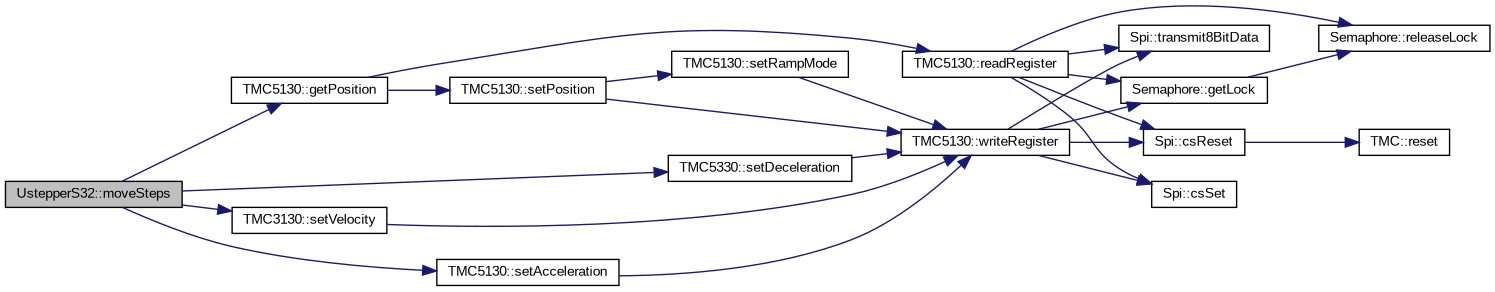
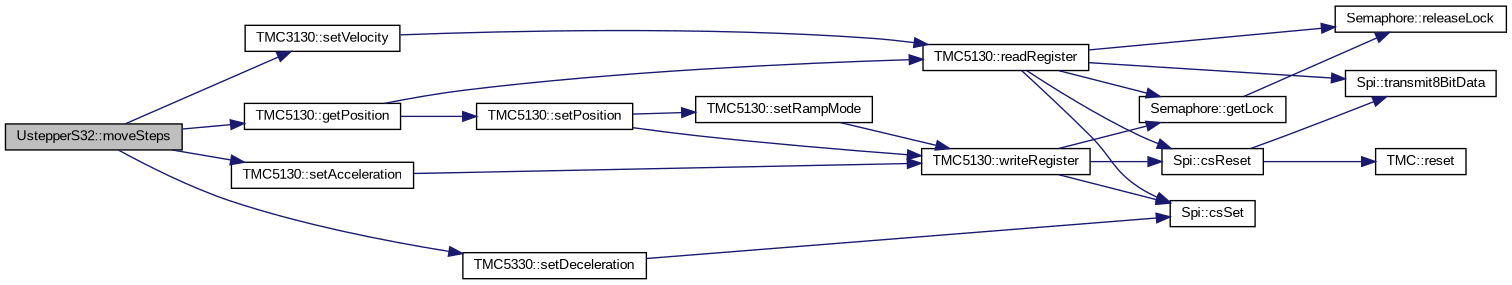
  digraph {
    fontname="Liberation Sans"
    rankdir=LR
    node [color=black fillcolor=white fontname="Liberation Sans" fontsize=10 shape=record style=filled]
    edge [color=midnightblue fontname="Liberation Sans" fontsize=10 labelfontname=Helvetica labelfontsize=10 style=solid]
    n1 [fillcolor=grey75 fontcolor=black height=0.2 label="UstepperS32::moveSteps" width=0.4]
    n2 [height=0.2 label="TMC5130::getPosition" width=0.4]
    n3 [height=0.2 label="TMC5130::setAcceleration" width=0.4]
    n4 [height=0.2 label="TMC5330::setDeceleration" width=0.4]
    n5 [height=0.2 label="TMC3130::setVelocity" width=0.4]
    n6 [height=0.2 label="TMC5130::setPosition" width=0.4]
    n7 [height=0.2 label="TMC5130::readRegister" width=0.4]
    n8 [height=0.2 label="TMC5130::writeRegister" width=0.4]
    n9 [height=0.2 label="TMC5130::setRampMode" width=0.4]
    n10 [height=0.2 label="Spi::csReset" width=0.4]
    n11 [height=0.2 label="Spi::csSet" width=0.4]
    n12 [height=0.2 label="Semaphore::getLock" width=0.4]
    n13 [height=0.2 label="Semaphore::releaseLock" width=0.4]
    n14 [height=0.2 label="Spi::transmit8BitData" width=0.4]
    n15 [height=0.2 label="TMC::reset" width=0.4]
    n1 -> n2
    n1 -> n3
    n1 -> n4
    n1 -> n5
    n2 -> n6
    n2 -> n7
    n3 -> n8
-   n4 -> n8
-   n5 -> n8
+   n4 -> n11
+   n5 -> n7
    n6 -> n8
    n6 -> n9
    n7 -> n10
    n7 -> n11
    n7 -> n12
    n7 -> n13
    n7 -> n14
    n8 -> n10
    n8 -> n11
    n8 -> n12
-   n8 -> n14
+   n10 -> n14
    n9 -> n8
    n10 -> n15
    n12 -> n13
  }
